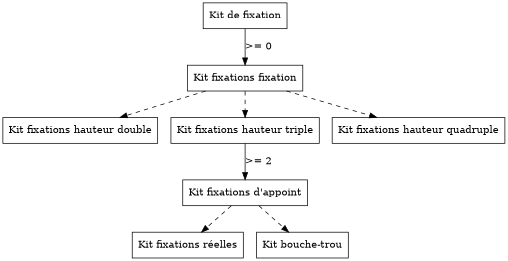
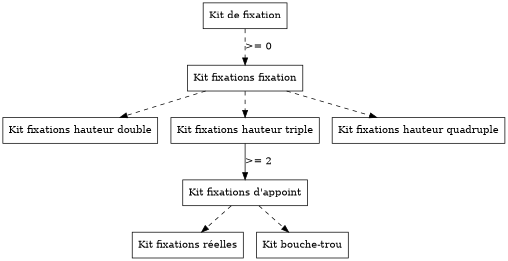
  digraph {
    node [shape=box]
    edge [style=dashed]
    n1 [label="Kit de fixation"]
    n2 [label="Kit fixations fixation"]
    n3 [label="Kit fixations d'appoint"]
    n4 [label="Kit fixations réelles"]
    n5 [label="Kit bouche-trou"]
    n6 [label="Kit fixations hauteur double"]
    n7 [label="Kit fixations hauteur triple"]
    n8 [label="Kit fixations hauteur quadruple"]
-   n1 -> n2 [label=">= 0" style=""]
+   n1 -> n2 [label=">= 0"]
    n2 -> n6
    n2 -> n7
    n2 -> n8
    n3 -> n4
    n3 -> n5
    n7 -> n3 [label=">= 2" style=""]
  }
